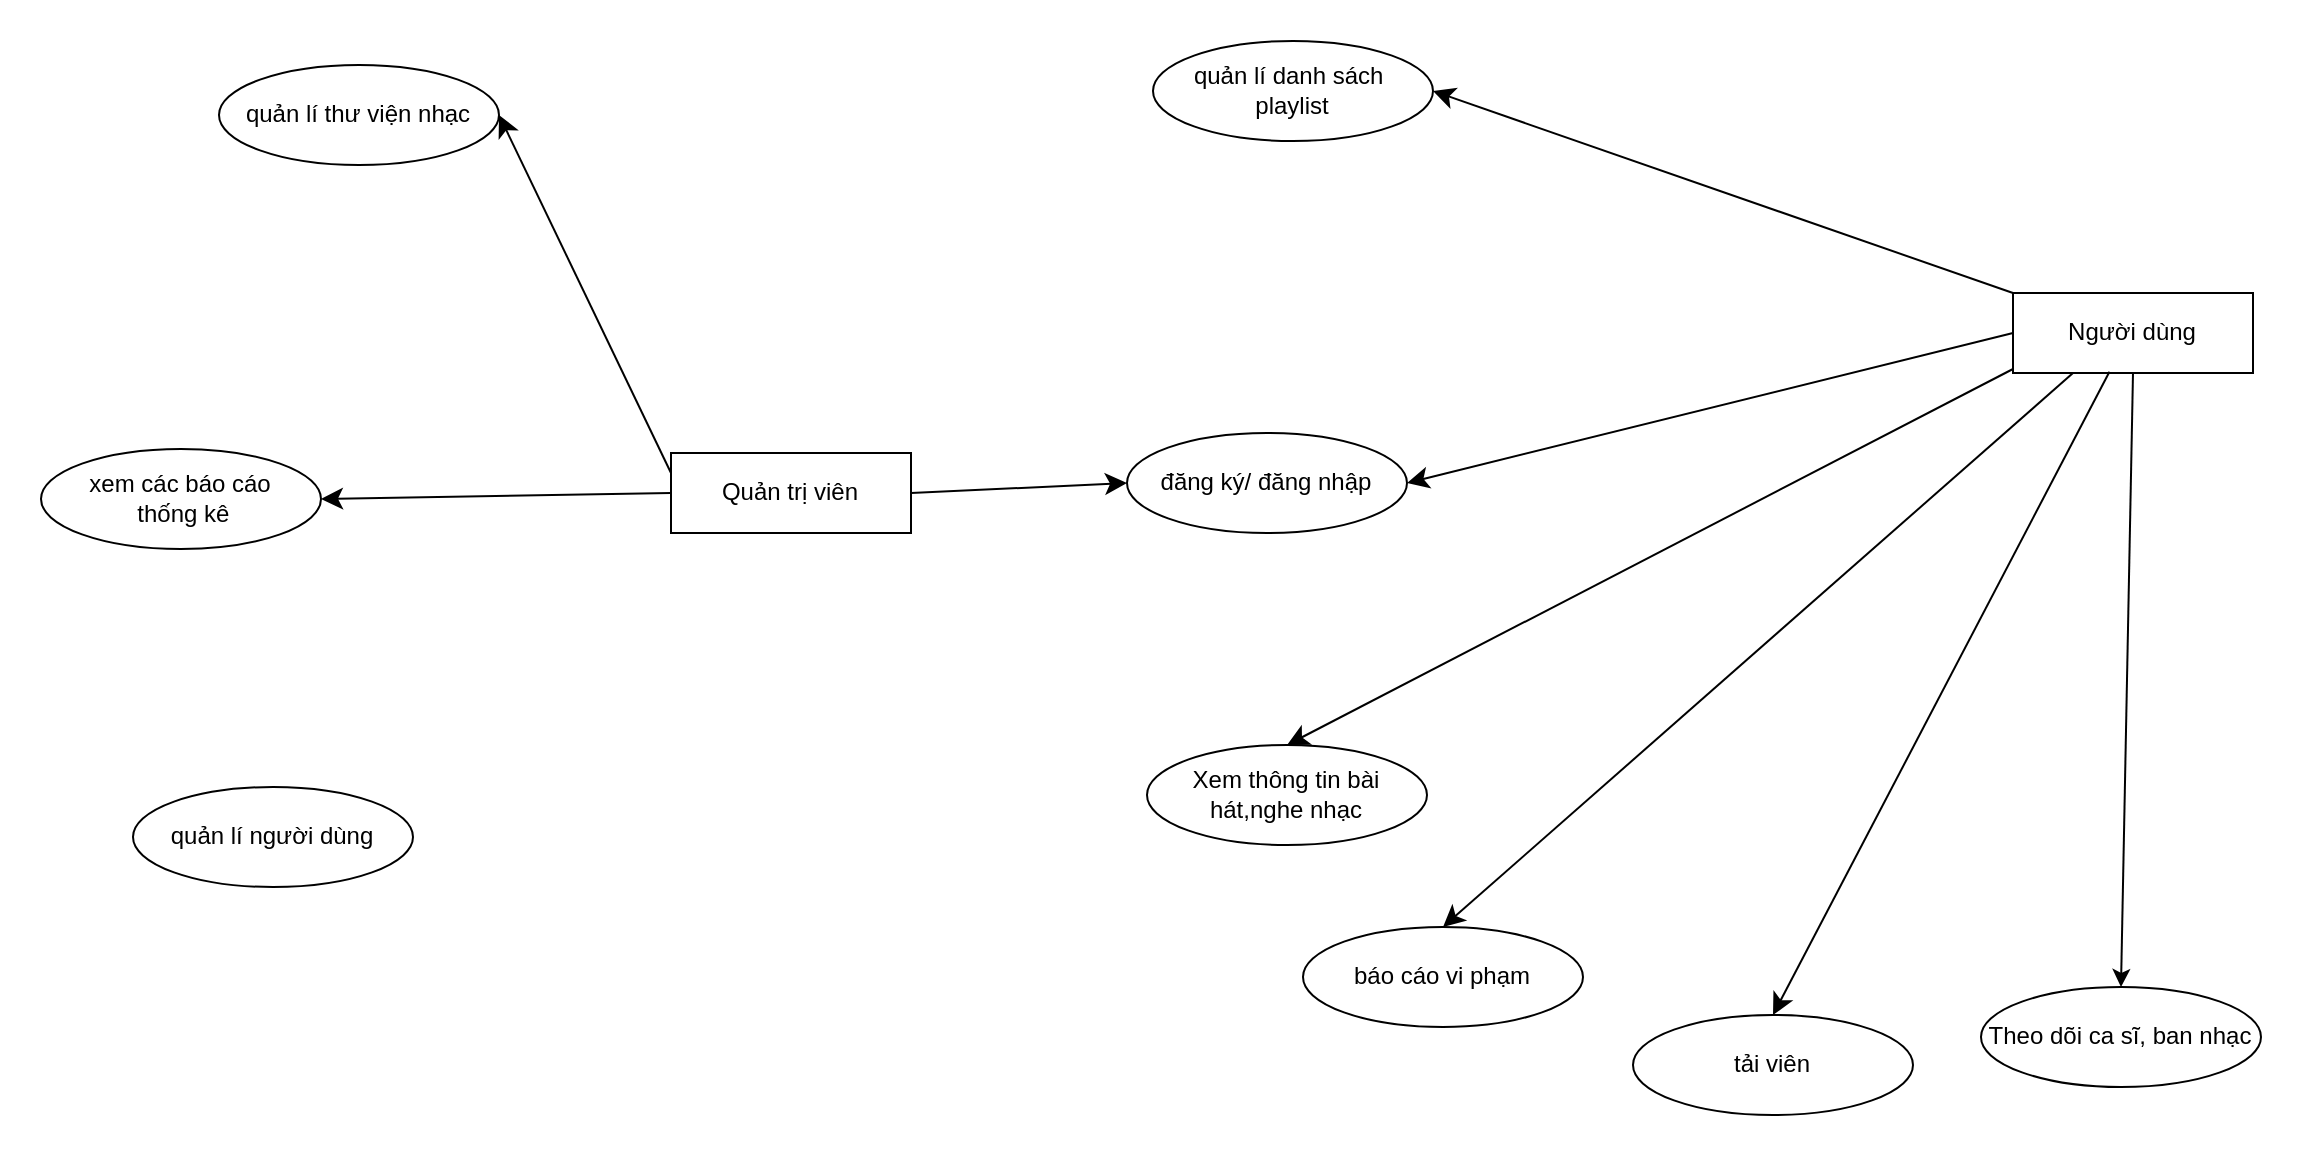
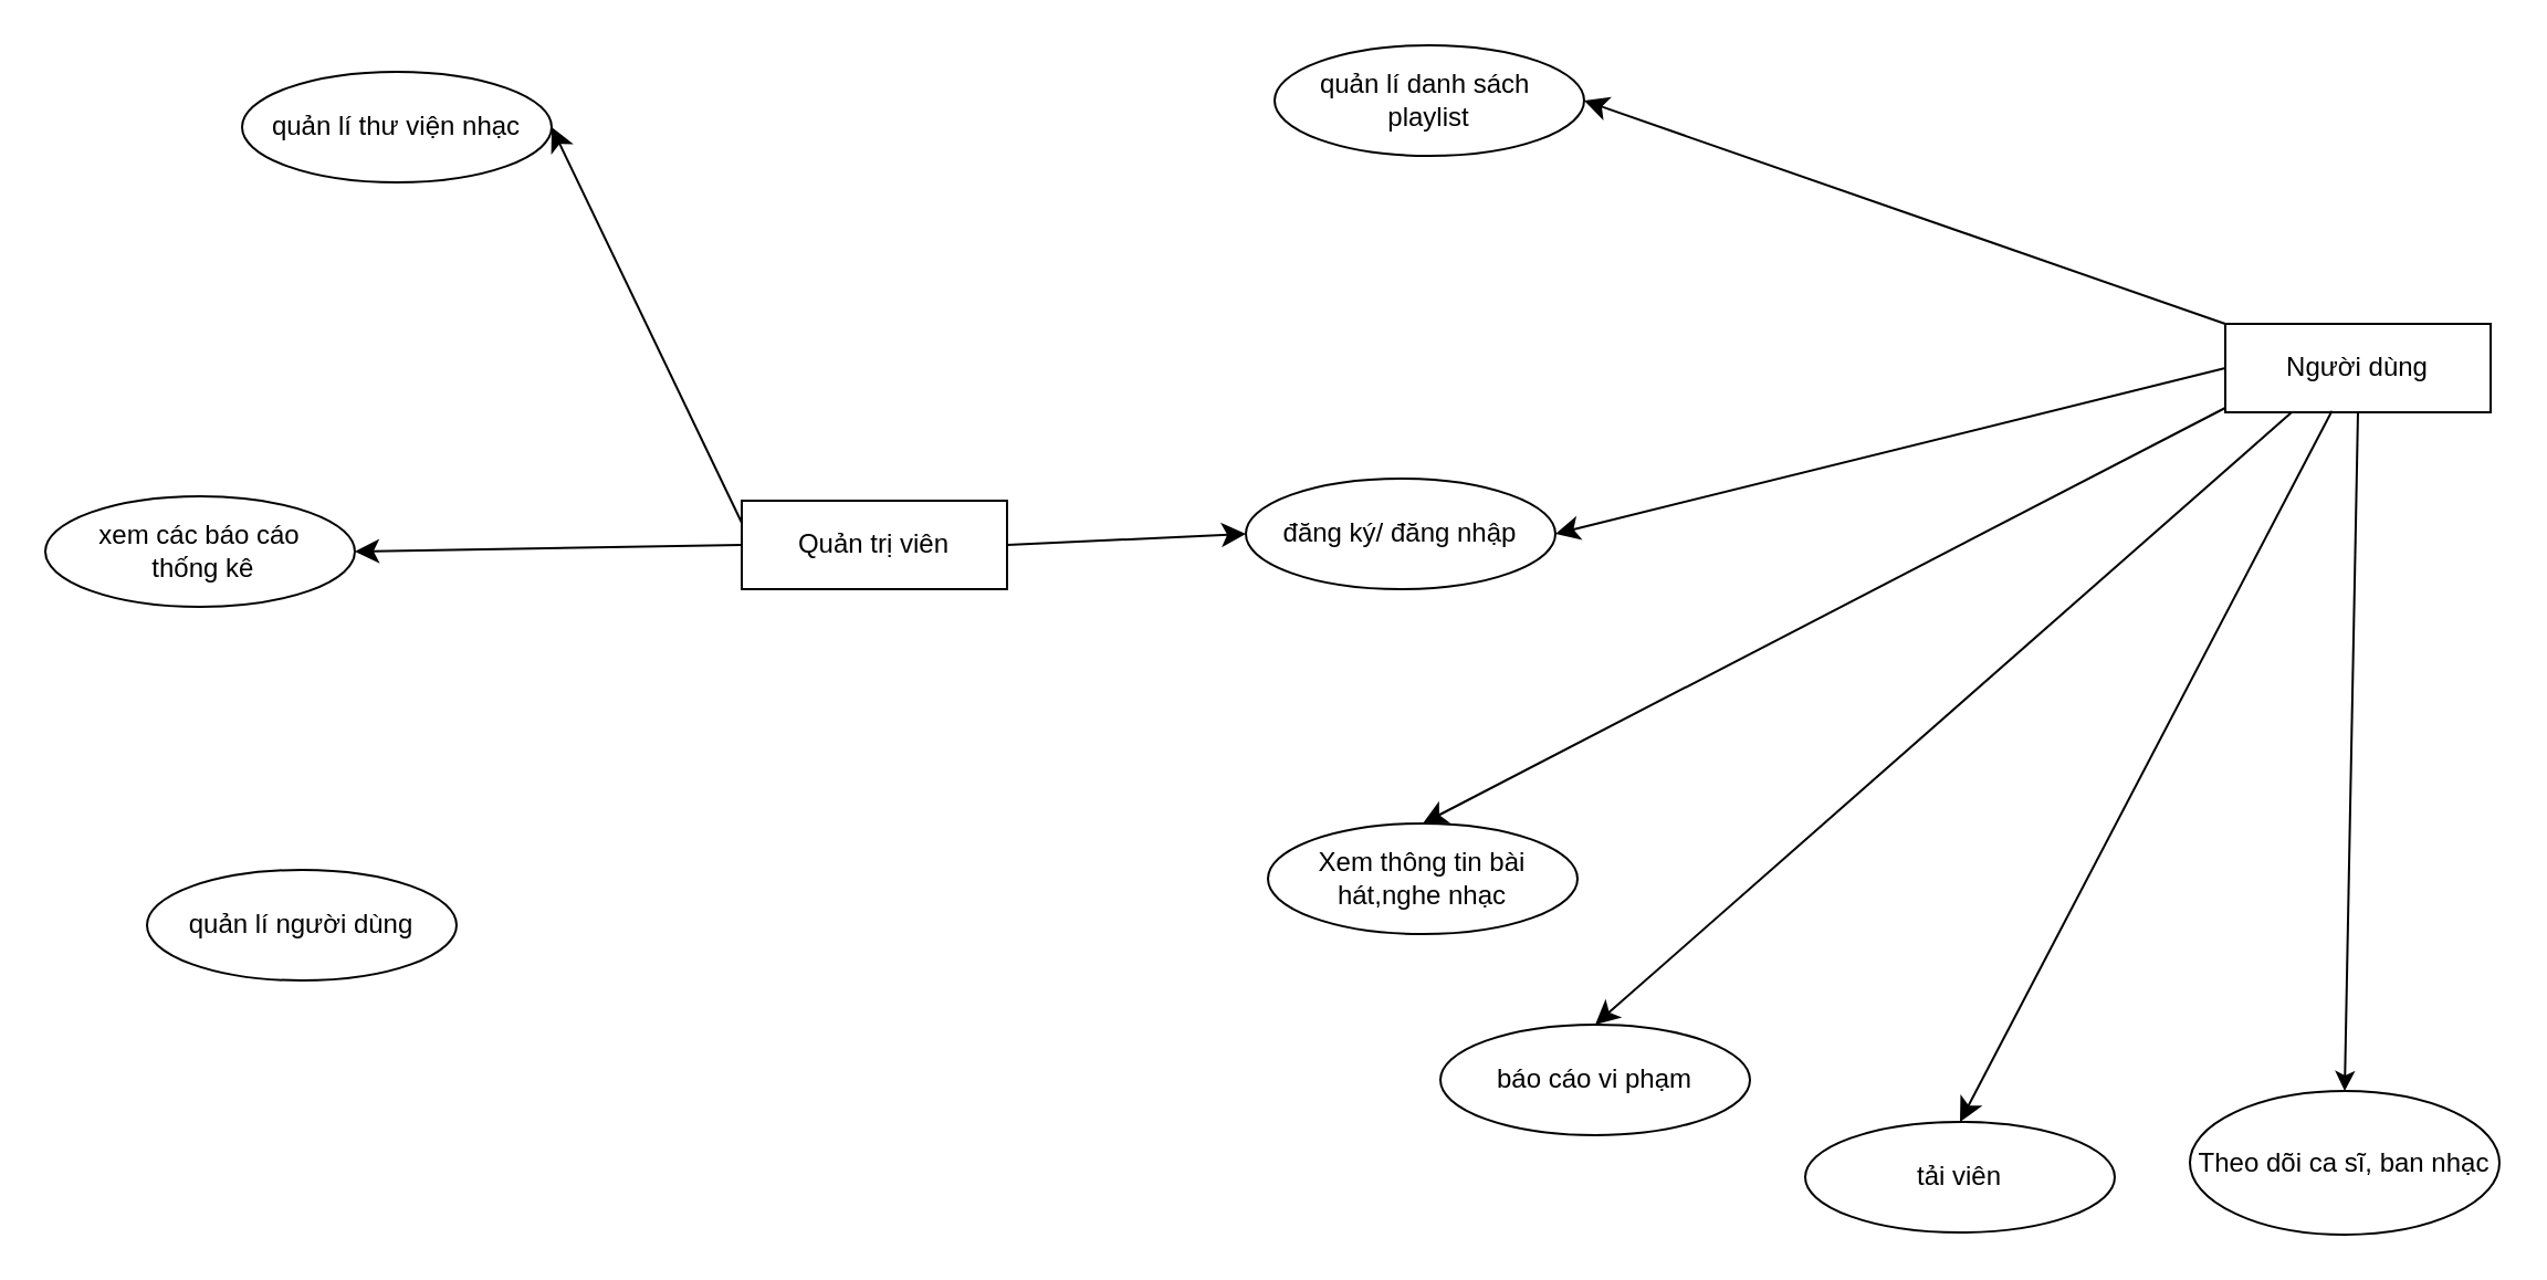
  <mxCell id="0" />
  <mxCell id="1" parent="0" />
  <mxCell id="2" style="edgeStyle=none;curved=1;rounded=0;orthogonalLoop=1;jettySize=auto;html=1;exitX=1;exitY=0.5;exitDx=0;exitDy=0;entryX=0;entryY=0.5;entryDx=0;entryDy=0;fontSize=12;startSize=8;endSize=8;" edge="1" parent="1" source="5" target="21"><mxGeometry relative="1" as="geometry"><mxPoint x="682" y="573" as="targetPoint" /></mxGeometry></mxCell>
  <mxCell id="3" style="edgeStyle=none;curved=1;rounded=0;orthogonalLoop=1;jettySize=auto;html=1;entryX=1;entryY=0.5;entryDx=0;entryDy=0;fontSize=12;startSize=8;endSize=8;exitX=0;exitY=0.25;exitDx=0;exitDy=0;" edge="1" parent="1" source="5" target="6"><mxGeometry relative="1" as="geometry"><mxPoint x="334" y="222" as="sourcePoint" /></mxGeometry></mxCell>
  <mxCell id="4" style="edgeStyle=none;curved=1;rounded=0;orthogonalLoop=1;jettySize=auto;html=1;exitX=0;exitY=0.5;exitDx=0;exitDy=0;entryX=1;entryY=0.5;entryDx=0;entryDy=0;fontSize=12;startSize=8;endSize=8;" edge="1" parent="1" source="5" target="7"><mxGeometry relative="1" as="geometry"><mxPoint x="225" y="166" as="targetPoint" /></mxGeometry></mxCell>
  <mxCell id="5" value="Quản trị viên" style="rounded=0;whiteSpace=wrap;html=1;" vertex="1" parent="1"><mxGeometry x="335" y="226" width="120" height="40" as="geometry" /></mxCell>
  <mxCell id="6" value="quản lí thư viện nhạc" style="ellipse;whiteSpace=wrap;html=1;" vertex="1" parent="1"><mxGeometry x="109" y="32" width="140" height="50" as="geometry" /></mxCell>
  <mxCell id="7" value="xem các báo cáo&lt;div&gt;&amp;nbsp;thống kê&lt;/div&gt;" style="ellipse;whiteSpace=wrap;html=1;" vertex="1" parent="1"><mxGeometry x="20" y="224" width="140" height="50" as="geometry" /></mxCell>
  <mxCell id="8" value="quản lí người dùng" style="ellipse;whiteSpace=wrap;html=1;" vertex="1" parent="1"><mxGeometry x="66" y="393" width="140" height="50" as="geometry" /></mxCell>
  <mxCell id="9" value="Người dùng" style="rounded=0;whiteSpace=wrap;html=1;" vertex="1" parent="1"><mxGeometry x="1006" y="146" width="120" height="40" as="geometry" /></mxCell>
  <mxCell id="10" value="" style="endArrow=classic;html=1;rounded=0;fontSize=12;startSize=8;endSize=8;curved=1;exitX=0;exitY=0.5;exitDx=0;exitDy=0;entryX=1;entryY=0.5;entryDx=0;entryDy=0;" edge="1" parent="1" source="9" target="21"><mxGeometry width="50" height="50" relative="1" as="geometry"><mxPoint x="914" y="570" as="sourcePoint" /><mxPoint x="771" y="557" as="targetPoint" /></mxGeometry></mxCell>
  <mxCell id="11" value="Xem thông tin bài hát,nghe nhạc" style="ellipse;whiteSpace=wrap;html=1;direction=west;" vertex="1" parent="1"><mxGeometry x="573" y="372" width="140" height="50" as="geometry" /></mxCell>
  <mxCell id="12" value="tải viên" style="ellipse;whiteSpace=wrap;html=1;direction=west;" vertex="1" parent="1"><mxGeometry x="816" y="507" width="140" height="50" as="geometry" /></mxCell>
  <mxCell id="13" value="quản lí danh sách&amp;nbsp;&lt;div&gt;playlist&lt;/div&gt;" style="ellipse;whiteSpace=wrap;html=1;direction=west;" vertex="1" parent="1"><mxGeometry x="576" y="20" width="140" height="50" as="geometry" /></mxCell>
  <mxCell id="14" value="" style="endArrow=classic;html=1;rounded=0;fontSize=12;startSize=8;endSize=8;curved=1;exitX=0;exitY=0;exitDx=0;exitDy=0;entryX=0;entryY=0.5;entryDx=0;entryDy=0;" edge="1" parent="1" source="9" target="13"><mxGeometry width="50" height="50" relative="1" as="geometry"><mxPoint x="914" y="890" as="sourcePoint" /><mxPoint x="964" y="840" as="targetPoint" /></mxGeometry></mxCell>
  <mxCell id="15" value="" style="endArrow=classic;html=1;rounded=0;fontSize=12;startSize=8;endSize=8;curved=1;entryX=0.5;entryY=1;entryDx=0;entryDy=0;" edge="1" parent="1" target="11"><mxGeometry width="50" height="50" relative="1" as="geometry"><mxPoint x="1006" y="184" as="sourcePoint" /><mxPoint x="1024" y="880" as="targetPoint" /></mxGeometry></mxCell>
  <mxCell id="16" value="" style="endArrow=classic;html=1;rounded=0;fontSize=12;startSize=8;endSize=8;curved=1;entryX=0.5;entryY=1;entryDx=0;entryDy=0;exitX=0.402;exitY=0.985;exitDx=0;exitDy=0;exitPerimeter=0;" edge="1" parent="1" source="9" target="12"><mxGeometry width="50" height="50" relative="1" as="geometry"><mxPoint x="1036" y="186" as="sourcePoint" /><mxPoint x="1044" y="890" as="targetPoint" /></mxGeometry></mxCell>
  <mxCell id="17" value="báo cáo vi phạm" style="ellipse;whiteSpace=wrap;html=1;" vertex="1" parent="1"><mxGeometry x="651" y="463" width="140" height="50" as="geometry" /></mxCell>
  <mxCell id="18" value="" style="endArrow=classic;html=1;rounded=0;fontSize=12;startSize=8;endSize=8;curved=1;entryX=0.5;entryY=0;entryDx=0;entryDy=0;exitX=0.25;exitY=1;exitDx=0;exitDy=0;" edge="1" parent="1" source="9" target="17"><mxGeometry width="50" height="50" relative="1" as="geometry"><mxPoint x="1006" y="185" as="sourcePoint" /><mxPoint x="577" y="542" as="targetPoint" /></mxGeometry></mxCell>
  <mxCell id="19" value="" style="endArrow=classic;html=1;rounded=0;entryX=0.5;entryY=1;entryDx=0;entryDy=0;exitX=0.5;exitY=1;exitDx=0;exitDy=0;" edge="1" parent="1" source="9" target="20"><mxGeometry width="50" height="50" relative="1" as="geometry"><mxPoint x="444" y="594" as="sourcePoint" /><mxPoint x="748" y="833" as="targetPoint" /></mxGeometry></mxCell>
- <mxCell id="20" value="Theo dõi ca sĩ, ban nhạc" style="ellipse;whiteSpace=wrap;html=1;direction=west;" vertex="1" parent="1"><mxGeometry x="990" y="493" width="140" height="50" as="geometry" /></mxCell>
+ <mxCell id="20" value="Theo dõi ca sĩ, ban nhạc" style="ellipse;whiteSpace=wrap;html=1;direction=west;" vertex="1" parent="1"><mxGeometry x="990" y="493" width="140" height="65" as="geometry" /></mxCell>
  <mxCell id="21" value="đăng ký/ đăng nhập" style="ellipse;whiteSpace=wrap;html=1;" vertex="1" parent="1"><mxGeometry x="563" y="216" width="140" height="50" as="geometry" /></mxCell>
